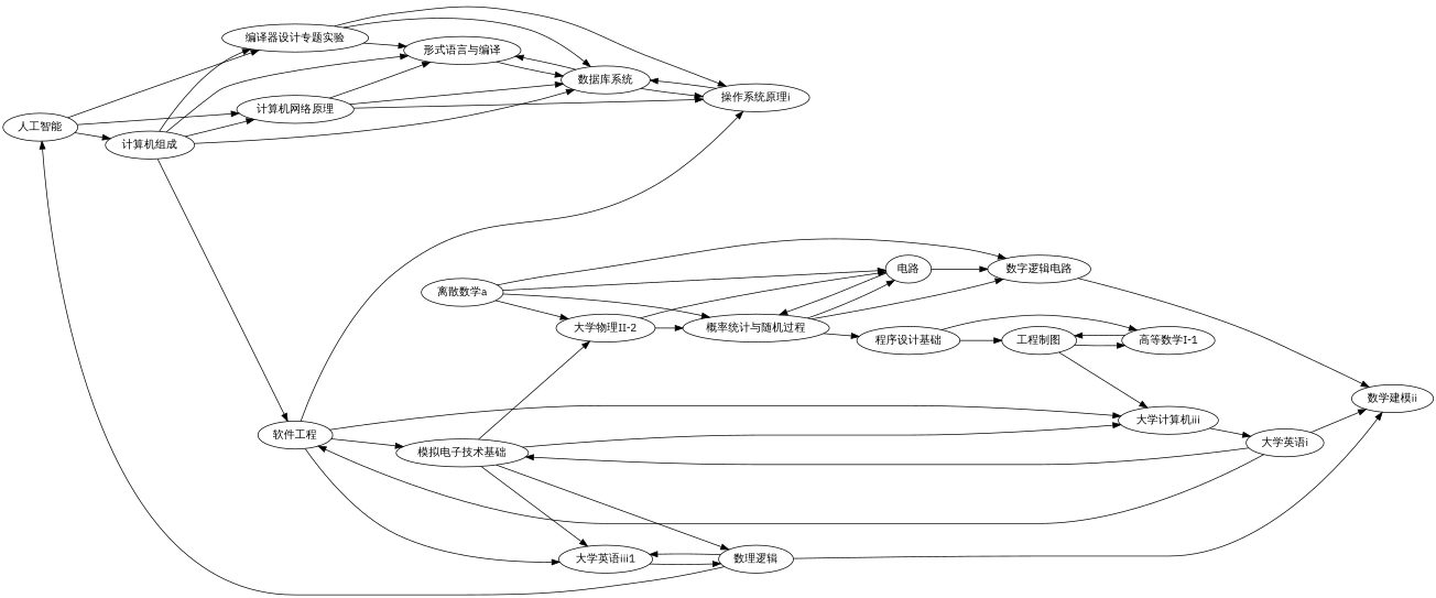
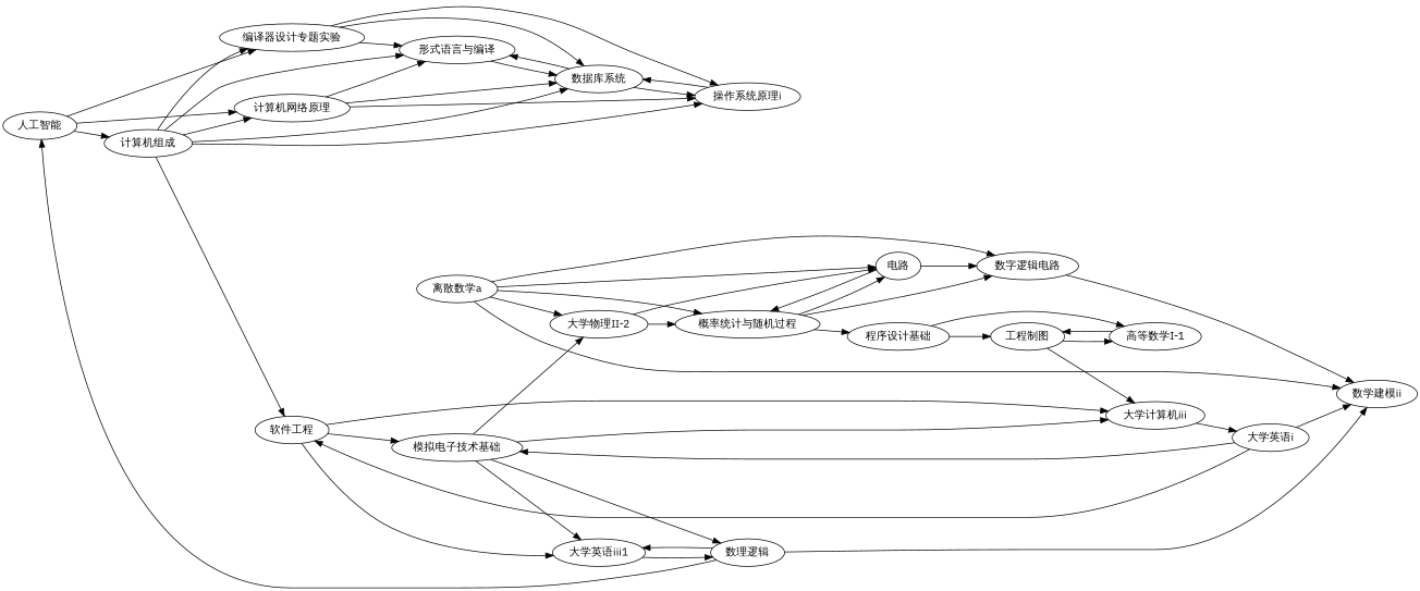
  strict digraph {
    fontname="IBM Plex Sans"
    rankdir=LR
    node [fontname="IBM Plex Sans"]
    edge [fontname="IBM Plex Sans" weight=1]
    "人工智能"
    "编译器设计专题实验"
    "计算机组成"
    "计算机网络原理"
    "形式语言与编译"
    "数据库系统"
    "操作系统原理i"
    "软件工程"
    "模拟电子技术基础"
    "大学英语iii1"
    "大学计算机iii"
    "大学物理II-2"
    "概率统计与随机过程"
    "电路"
    "数字逻辑电路"
    "程序设计基础"
    "数学建模ii"
    "工程制图"
    "高等数学I-1"
    "大学英语i"
    "数理逻辑"
    "离散数学a"
    "人工智能" -> "编译器设计专题实验"
    "人工智能" -> "计算机组成"
    "人工智能" -> "计算机网络原理"
    "编译器设计专题实验" -> "形式语言与编译"
    "编译器设计专题实验" -> "数据库系统"
    "编译器设计专题实验" -> "操作系统原理i"
    "计算机组成" -> "编译器设计专题实验"
    "计算机组成" -> "计算机网络原理"
    "计算机组成" -> "形式语言与编译"
    "计算机组成" -> "数据库系统"
-   "软件工程" -> "操作系统原理i"
+   "计算机组成" -> "操作系统原理i"
    "计算机组成" -> "软件工程"
    "计算机网络原理" -> "形式语言与编译"
    "计算机网络原理" -> "数据库系统"
    "计算机网络原理" -> "操作系统原理i"
    "形式语言与编译" -> "数据库系统"
    "数据库系统" -> "形式语言与编译"
    "数据库系统" -> "操作系统原理i"
    "操作系统原理i" -> "数据库系统"
    "软件工程" -> "模拟电子技术基础"
    "软件工程" -> "大学英语iii1"
    "软件工程" -> "大学计算机iii"
    "模拟电子技术基础" -> "大学英语iii1"
    "模拟电子技术基础" -> "大学计算机iii"
    "模拟电子技术基础" -> "大学物理II-2"
    "模拟电子技术基础" -> "数理逻辑"
    "大学英语iii1" -> "数理逻辑"
    "大学计算机iii" -> "大学英语i"
    "大学物理II-2" -> "概率统计与随机过程"
    "大学物理II-2" -> "电路"
    "概率统计与随机过程" -> "电路"
    "概率统计与随机过程" -> "数字逻辑电路"
    "概率统计与随机过程" -> "程序设计基础"
    "电路" -> "概率统计与随机过程"
    "电路" -> "数字逻辑电路"
    "数字逻辑电路" -> "数学建模ii"
    "程序设计基础" -> "工程制图"
    "程序设计基础" -> "高等数学I-1"
    "工程制图" -> "大学计算机iii"
    "工程制图" -> "高等数学I-1"
    "高等数学I-1" -> "工程制图"
    "大学英语i" -> "软件工程"
    "大学英语i" -> "模拟电子技术基础"
    "大学英语i" -> "数学建模ii"
    "数理逻辑" -> "人工智能"
    "数理逻辑" -> "大学英语iii1"
    "数理逻辑" -> "数学建模ii"
    "离散数学a" -> "大学物理II-2"
    "离散数学a" -> "概率统计与随机过程"
    "离散数学a" -> "电路"
    "离散数学a" -> "数字逻辑电路"
+   "离散数学a" -> "数学建模ii"
  }
